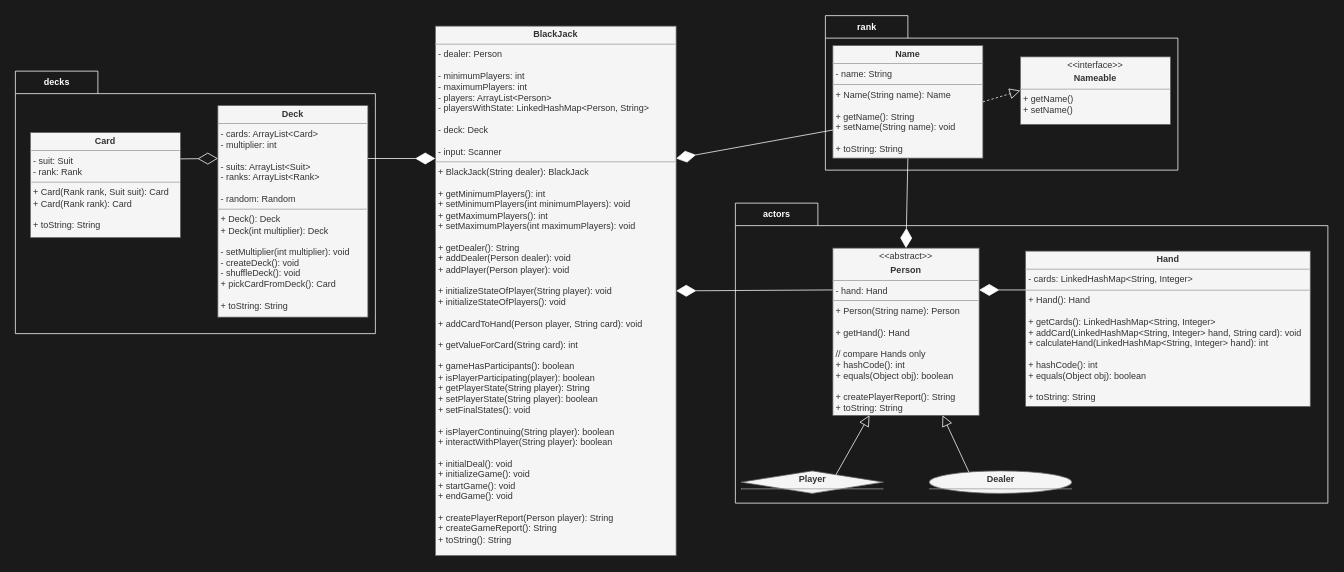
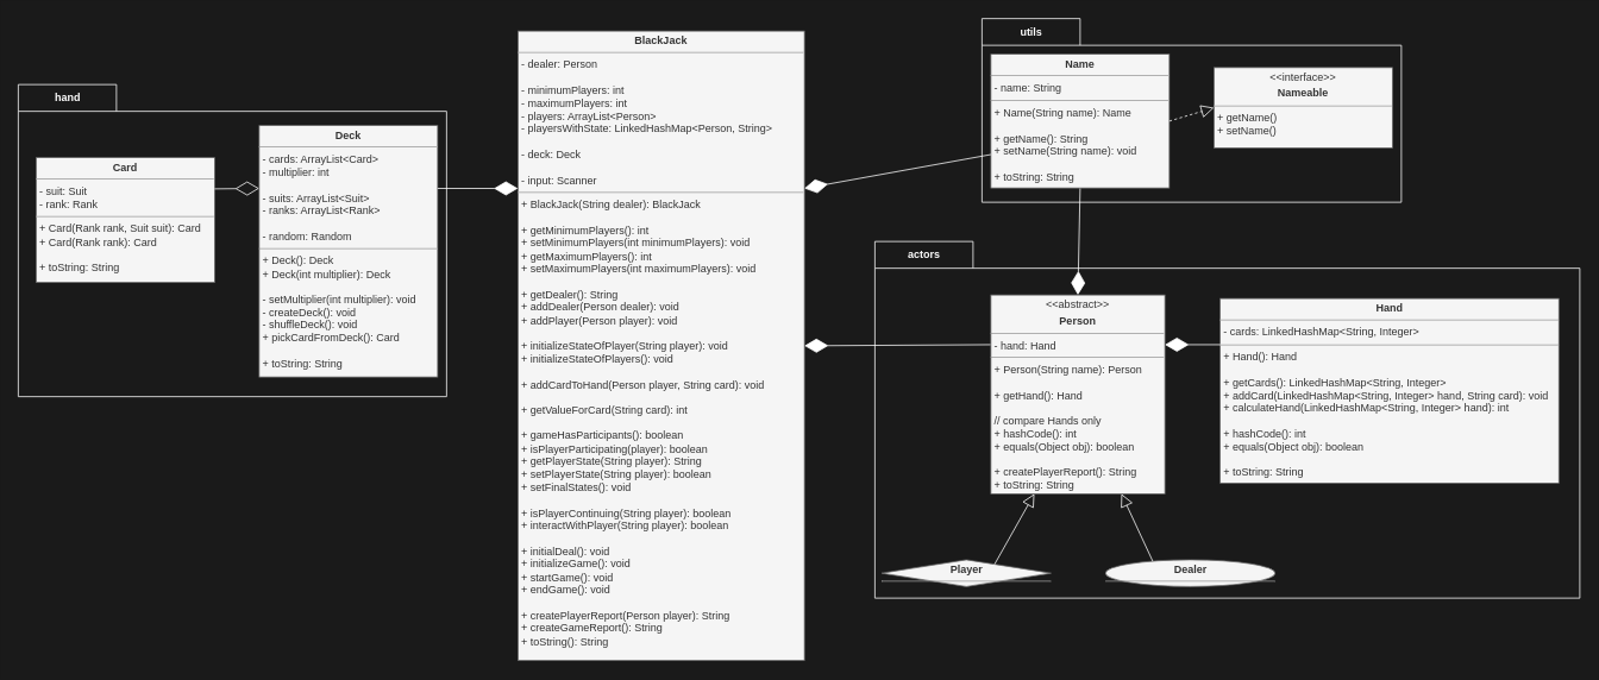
  <mxCell id="0" />
  <mxCell id="1" parent="0" />
  <mxCell id="2" value="&lt;p style=&quot;margin: 0px ; margin-top: 4px ; text-align: center&quot;&gt;&lt;b&gt;BlackJack&lt;/b&gt;&lt;/p&gt;&lt;hr size=&quot;1&quot;&gt;&lt;p style=&quot;margin: 0px ; margin-left: 4px&quot;&gt;&lt;span&gt;- dealer: Person&lt;/span&gt;&lt;br&gt;&lt;/p&gt;&lt;p style=&quot;margin: 0px ; margin-left: 4px&quot;&gt;&lt;br&gt;&lt;/p&gt;&lt;p style=&quot;margin: 0px ; margin-left: 4px&quot;&gt;- minimumPlayers: int&lt;/p&gt;&lt;p style=&quot;margin: 0px ; margin-left: 4px&quot;&gt;- maximumPlayers: int&lt;br&gt;- players: ArrayList&amp;lt;Person&lt;span&gt;&amp;gt;&lt;/span&gt;&lt;/p&gt;&lt;p style=&quot;margin: 0px ; margin-left: 4px&quot;&gt;&lt;span&gt;- playersWithState: LinkedHashMap&amp;lt;Person, String&amp;gt;&lt;/span&gt;&lt;/p&gt;&lt;p style=&quot;margin: 0px ; margin-left: 4px&quot;&gt;&lt;br&gt;&lt;/p&gt;&lt;p style=&quot;margin: 0px ; margin-left: 4px&quot;&gt;&lt;span&gt;- deck: Deck&lt;/span&gt;&lt;br&gt;&lt;/p&gt;&lt;p style=&quot;margin: 0px ; margin-left: 4px&quot;&gt;&lt;br&gt;&lt;/p&gt;&lt;p style=&quot;margin: 0px ; margin-left: 4px&quot;&gt;- input: Scanner&lt;/p&gt;&lt;hr size=&quot;1&quot;&gt;&lt;p style=&quot;margin: 0px ; margin-left: 4px&quot;&gt;+ BlackJack(String dealer): BlackJack&lt;span&gt;&lt;br&gt;&lt;/span&gt;&lt;/p&gt;&lt;p style=&quot;margin: 0px ; margin-left: 4px&quot;&gt;&lt;span&gt;&lt;br&gt;&lt;/span&gt;&lt;/p&gt;&lt;p style=&quot;margin: 0px 0px 0px 4px&quot;&gt;&lt;span&gt;+ getMinimumPlayers(): int&lt;/span&gt;&lt;br&gt;&lt;/p&gt;&lt;p style=&quot;margin: 0px ; margin-left: 4px&quot;&gt;&lt;span&gt;+ setMinimumPlayers(int minimumPlayers): void&lt;/span&gt;&lt;/p&gt;&lt;p style=&quot;margin: 0px 0px 0px 4px&quot;&gt;+ getMaximumPlayers(): int&lt;br&gt;&lt;/p&gt;&lt;p style=&quot;margin: 0px 0px 0px 4px&quot;&gt;&lt;span&gt;+ setMaximumPlayers(int maximumPlayers): void&lt;/span&gt;&lt;br&gt;&lt;/p&gt;&lt;p style=&quot;margin: 0px 0px 0px 4px&quot;&gt;&lt;br&gt;&lt;/p&gt;&lt;p style=&quot;margin: 0px 0px 0px 4px&quot;&gt;+ getDealer(): String&lt;br&gt;&lt;/p&gt;&lt;p style=&quot;margin: 0px 0px 0px 4px&quot;&gt;&lt;span&gt;+ addDealer(Person dealer): void&lt;/span&gt;&lt;br&gt;&lt;/p&gt;&lt;p style=&quot;margin: 0px ; margin-left: 4px&quot;&gt;&lt;span&gt;+ addPlayer(Person player): void&lt;/span&gt;&lt;br&gt;&lt;/p&gt;&lt;div&gt;&lt;br&gt;&lt;/div&gt;&lt;div&gt;&lt;p style=&quot;margin: 0px 0px 0px 4px&quot;&gt;&lt;span&gt;+ initializeStateOfPlayer(String player): void&lt;/span&gt;&lt;/p&gt;&lt;p style=&quot;margin: 0px 0px 0px 4px&quot;&gt;+ initializeStateOfPlayers(): void&lt;/p&gt;&lt;p style=&quot;margin: 0px 0px 0px 4px&quot;&gt;&lt;br&gt;&lt;/p&gt;&lt;/div&gt;&lt;p style=&quot;margin: 0px 0px 0px 4px&quot;&gt;&lt;span&gt;+ addCardToHand(Person player, String card): void&lt;/span&gt;&lt;/p&gt;&lt;p style=&quot;margin: 0px 0px 0px 4px&quot;&gt;&lt;span&gt;&lt;br&gt;&lt;/span&gt;&lt;/p&gt;&lt;p style=&quot;margin: 0px 0px 0px 4px&quot;&gt;&lt;span&gt;+ getValueForCard(String card): int&lt;/span&gt;&lt;br&gt;&lt;/p&gt;&lt;div&gt;&lt;p style=&quot;margin: 0px 0px 0px 4px&quot;&gt;&lt;br&gt;&lt;/p&gt;&lt;/div&gt;&lt;p style=&quot;margin: 0px 0px 0px 4px&quot;&gt;&lt;span&gt;+ gameHasParticipants(): boolean&lt;/span&gt;&lt;br&gt;&lt;/p&gt;&lt;p style=&quot;margin: 0px 0px 0px 4px&quot;&gt;+ isPlayerParticipating(player): boolean&lt;/p&gt;&lt;div&gt;&lt;p style=&quot;margin: 0px 0px 0px 4px&quot;&gt;&lt;span&gt;+ getPlayer&lt;/span&gt;&lt;span&gt;State&lt;/span&gt;&lt;span&gt;(String player): String&lt;/span&gt;&lt;/p&gt;&lt;p style=&quot;margin: 0px 0px 0px 4px&quot;&gt;+ setPlayer&lt;span&gt;State&lt;/span&gt;&lt;span&gt;(String player): boolean&lt;/span&gt;&lt;/p&gt;&lt;p style=&quot;margin: 0px 0px 0px 4px&quot;&gt;&lt;span&gt;+ setFinalStates(): void&lt;/span&gt;&lt;/p&gt;&lt;/div&gt;&lt;div&gt;&lt;br&gt;&lt;/div&gt;&lt;p style=&quot;margin: 0px ; margin-left: 4px&quot;&gt;+ isPlayerContinuing(String player): boolean&lt;/p&gt;&lt;p style=&quot;margin: 0px ; margin-left: 4px&quot;&gt;+ interactWithPlayer(String player): boolean&lt;/p&gt;&lt;p style=&quot;margin: 0px ; margin-left: 4px&quot;&gt;&lt;span&gt;&lt;br&gt;&lt;/span&gt;&lt;/p&gt;&lt;p style=&quot;margin: 0px 0px 0px 4px&quot;&gt;+ initialDeal(): void&lt;/p&gt;&lt;p style=&quot;margin: 0px ; margin-left: 4px&quot;&gt;&lt;span&gt;+ initializeGame(): void&lt;/span&gt;&lt;br&gt;&lt;/p&gt;&lt;p style=&quot;margin: 0px 0px 0px 4px&quot;&gt;+ startGame(): void&lt;/p&gt;&lt;p style=&quot;margin: 0px 0px 0px 4px&quot;&gt;+ endGame(): void&lt;/p&gt;&lt;p style=&quot;margin: 0px 0px 0px 4px&quot;&gt;&lt;br&gt;&lt;/p&gt;&lt;p style=&quot;margin: 0px 0px 0px 4px&quot;&gt;+ createPlayerReport(Person player): String&lt;/p&gt;&lt;p style=&quot;margin: 0px ; margin-left: 4px&quot;&gt;&lt;span&gt;+ createGameReport(): String&lt;/span&gt;&lt;br&gt;&lt;/p&gt;&lt;p style=&quot;margin: 0px ; margin-left: 4px&quot;&gt;&lt;span&gt;+ toString(): String&lt;/span&gt;&lt;br&gt;&lt;/p&gt;" style="verticalAlign=top;align=left;overflow=fill;fontSize=12;fontFamily=Helvetica;html=1;fillColor=#f5f5f5;fontColor=#333333;strokeColor=#666666;" parent="1" vertex="1"><mxGeometry x="580" y="34" width="321" height="706" as="geometry" /></mxCell>
  <mxCell id="3" value="" style="endArrow=diamondThin;endFill=1;endSize=24;html=1;exitX=0;exitY=0.25;exitDx=0;exitDy=0;fontColor=#000000;strokeColor=#FFFFFF;rounded=0;fillColor=#f5f5f5;entryX=1;entryY=0.5;entryDx=0;entryDy=0;" parent="1" source="13" target="2" edge="1"><mxGeometry width="160" relative="1" as="geometry"><mxPoint x="1097" y="104" as="sourcePoint" /><mxPoint x="1025" y="-6" as="targetPoint" /><Array as="points" /></mxGeometry></mxCell>
  <mxCell id="4" value="" style="endArrow=diamondThin;endFill=1;endSize=24;html=1;exitX=0.5;exitY=1;exitDx=0;exitDy=0;fontColor=#000000;strokeColor=#FFFFFF;rounded=0;fillColor=#f5f5f5;entryX=0.5;entryY=0;entryDx=0;entryDy=0;" parent="1" source="6" target="13" edge="1"><mxGeometry width="160" relative="1" as="geometry"><mxPoint x="1105" y="250.5" as="sourcePoint" /><mxPoint x="965" y="250" as="targetPoint" /><Array as="points" /></mxGeometry></mxCell>
- <mxCell id="5" value="&lt;font color=&quot;#ffffff&quot;&gt;rank&lt;/font&gt;" style="shape=folder;fontStyle=1;tabWidth=110;tabHeight=30;tabPosition=left;html=1;boundedLbl=1;labelInHeader=1;container=1;collapsible=0;recursiveResize=0;fillColor=none;fontColor=#333333;strokeColor=#FFFFFF;" parent="1" vertex="1"><mxGeometry x="1100" y="20" width="470" height="206" as="geometry" /></mxCell>
+ <mxCell id="5" value="&lt;font color=&quot;#ffffff&quot;&gt;utils&lt;/font&gt;" style="shape=folder;fontStyle=1;tabWidth=110;tabHeight=30;tabPosition=left;html=1;boundedLbl=1;labelInHeader=1;container=1;collapsible=0;recursiveResize=0;fillColor=none;fontColor=#333333;strokeColor=#FFFFFF;" parent="1" vertex="1"><mxGeometry x="1100" y="20" width="470" height="206" as="geometry" /></mxCell>
  <mxCell id="6" value="&lt;p style=&quot;margin: 0px ; margin-top: 4px ; text-align: center&quot;&gt;&lt;b&gt;Name&lt;/b&gt;&lt;br&gt;&lt;/p&gt;&lt;hr size=&quot;1&quot;&gt;&lt;p style=&quot;margin: 0px ; margin-left: 4px&quot;&gt;- name: String&lt;/p&gt;&lt;hr size=&quot;1&quot;&gt;&lt;p style=&quot;margin: 0px ; margin-left: 4px&quot;&gt;&lt;span&gt;+ Name(String name): Name&lt;/span&gt;&lt;/p&gt;&lt;p style=&quot;margin: 0px ; margin-left: 4px&quot;&gt;&lt;span&gt;&lt;br&gt;&lt;/span&gt;&lt;/p&gt;&lt;p style=&quot;margin: 0px ; margin-left: 4px&quot;&gt;&lt;span&gt;+ getName(): String&lt;/span&gt;&lt;/p&gt;&lt;p style=&quot;margin: 0px ; margin-left: 4px&quot;&gt;&lt;span&gt;+ setName(String name): void&lt;/span&gt;&lt;/p&gt;&lt;p style=&quot;margin: 0px ; margin-left: 4px&quot;&gt;&lt;span&gt;&lt;br&gt;&lt;/span&gt;&lt;/p&gt;&lt;p style=&quot;margin: 0px ; margin-left: 4px&quot;&gt;&lt;span&gt;+ toString: String&lt;/span&gt;&lt;br&gt;&lt;/p&gt;" style="verticalAlign=top;align=left;overflow=fill;fontSize=12;fontFamily=Helvetica;html=1;fillColor=#f5f5f5;fontColor=#333333;strokeColor=#666666;" parent="5" vertex="1"><mxGeometry x="10" y="40" width="200" height="150" as="geometry" /></mxCell>
  <mxCell id="7" value="" style="endArrow=block;dashed=1;endFill=0;endSize=12;html=1;exitX=1;exitY=0.5;exitDx=0;exitDy=0;entryX=0;entryY=0.5;entryDx=0;entryDy=0;fillColor=#f5f5f5;strokeColor=#FFFFFF;" parent="5" source="6" target="8" edge="1"><mxGeometry width="160" relative="1" as="geometry"><mxPoint x="399" y="190" as="sourcePoint" /><mxPoint x="559" y="190" as="targetPoint" /></mxGeometry></mxCell>
  <mxCell id="8" value="&lt;p style=&quot;margin: 0px ; margin-top: 4px ; text-align: center&quot;&gt;&amp;lt;&amp;lt;interface&amp;gt;&amp;gt;&lt;/p&gt;&lt;p style=&quot;margin: 0px ; margin-top: 4px ; text-align: center&quot;&gt;&lt;b&gt;Nameable&lt;/b&gt;&lt;/p&gt;&lt;hr size=&quot;1&quot;&gt;&lt;p style=&quot;margin: 0px ; margin-left: 4px&quot;&gt;&lt;/p&gt;&lt;p style=&quot;margin: 0px ; margin-left: 4px&quot;&gt;&lt;span&gt;+ getName()&lt;/span&gt;&lt;br&gt;&lt;/p&gt;&lt;p style=&quot;margin: 0px ; margin-left: 4px&quot;&gt;&lt;span&gt;+ setName()&lt;/span&gt;&lt;/p&gt;&lt;p style=&quot;margin: 0px ; margin-left: 4px&quot;&gt;&lt;br&gt;&lt;/p&gt;" style="verticalAlign=top;align=left;overflow=fill;fontSize=12;fontFamily=Helvetica;html=1;fillColor=#f5f5f5;fontColor=#333333;strokeColor=#666666;" parent="5" vertex="1"><mxGeometry x="260" y="55" width="200" height="90" as="geometry" /></mxCell>
  <mxCell id="9" value="&lt;font color=&quot;#ffffff&quot;&gt;actors&lt;/font&gt;" style="shape=folder;fontStyle=1;tabWidth=110;tabHeight=30;tabPosition=left;html=1;boundedLbl=1;labelInHeader=1;container=1;collapsible=0;recursiveResize=0;fillColor=none;fontColor=#333333;strokeColor=#FFFFFF;" parent="1" vertex="1"><mxGeometry x="980" y="270" width="790" height="400" as="geometry" /></mxCell>
  <mxCell id="10" value="&lt;p style=&quot;margin: 0px ; margin-top: 4px ; text-align: center&quot;&gt;&lt;b&gt;Player&lt;/b&gt;&lt;/p&gt;&lt;hr size=&quot;1&quot;&gt;&lt;p style=&quot;margin: 0px ; margin-left: 4px&quot;&gt;&lt;/p&gt;&lt;p style=&quot;margin: 0px ; margin-left: 4px&quot;&gt;&lt;br&gt;&lt;/p&gt;" style="rhombus;verticalAlign=top;align=left;overflow=fill;fontSize=12;fontFamily=Helvetica;html=1;fillColor=#f5f5f5;fontColor=#333333;strokeColor=#666666;" parent="9" vertex="1"><mxGeometry x="7.5" y="357" width="190" height="30" as="geometry" /></mxCell>
  <mxCell id="11" value="&lt;p style=&quot;margin: 0px ; margin-top: 4px ; text-align: center&quot;&gt;&lt;b&gt;Hand&lt;/b&gt;&lt;/p&gt;&lt;hr size=&quot;1&quot;&gt;&lt;p style=&quot;margin: 0px ; margin-left: 4px&quot;&gt;&lt;span&gt;- cards: LinkedHashMap&amp;lt;String, Integer&amp;gt;&lt;/span&gt;&lt;br&gt;&lt;/p&gt;&lt;hr size=&quot;1&quot;&gt;&lt;p style=&quot;margin: 0px 0px 0px 4px&quot;&gt;+ Hand(): Hand&lt;/p&gt;&lt;p style=&quot;margin: 0px 0px 0px 4px&quot;&gt;&lt;br&gt;&lt;/p&gt;&lt;p style=&quot;margin: 0px 0px 0px 4px&quot;&gt;+ getCards(): LinkedHashMap&amp;lt;String, Integer&amp;gt;&lt;/p&gt;&lt;p style=&quot;margin: 0px 0px 0px 4px&quot;&gt;+&amp;nbsp;addCard(LinkedHashMap&amp;lt;String, Integer&amp;gt; hand, String card): void&lt;/p&gt;&lt;p style=&quot;margin: 0px 0px 0px 4px&quot;&gt;&lt;span&gt;+ calculateHand(LinkedHashMap&amp;lt;String, Integer&amp;gt; hand): int&lt;/span&gt;&lt;br&gt;&lt;/p&gt;&lt;p style=&quot;margin: 0px 0px 0px 4px&quot;&gt;&lt;br&gt;&lt;/p&gt;&lt;p style=&quot;margin: 0px 0px 0px 4px&quot;&gt;+ hashCode(): int&lt;/p&gt;&lt;p style=&quot;margin: 0px 0px 0px 4px&quot;&gt;+ equals(Object obj): boolean&lt;/p&gt;&lt;p style=&quot;margin: 0px ; margin-left: 4px&quot;&gt;&lt;span&gt;&lt;br&gt;&lt;/span&gt;&lt;/p&gt;&lt;p style=&quot;margin: 0px ; margin-left: 4px&quot;&gt;&lt;span&gt;+ toString: String&lt;/span&gt;&lt;br&gt;&lt;/p&gt;" style="verticalAlign=top;align=left;overflow=fill;fontSize=12;fontFamily=Helvetica;html=1;fillColor=#f5f5f5;fontColor=#333333;strokeColor=#666666;" parent="9" vertex="1"><mxGeometry x="387" y="64" width="379.5" height="207" as="geometry" /></mxCell>
  <mxCell id="12" value="" style="endArrow=diamondThin;endFill=1;endSize=24;html=1;entryX=1;entryY=0.25;entryDx=0;entryDy=0;exitX=0;exitY=0.25;exitDx=0;exitDy=0;strokeColor=#FFFFFF;rounded=0;fillColor=#f5f5f5;" parent="9" source="11" target="13" edge="1"><mxGeometry width="160" relative="1" as="geometry"><mxPoint x="-70.5" y="-96" as="sourcePoint" /><mxPoint x="377.5" y="116.5" as="targetPoint" /><Array as="points" /></mxGeometry></mxCell>
  <mxCell id="13" value="&lt;p style=&quot;margin: 0px ; margin-top: 4px ; text-align: center&quot;&gt;&amp;lt;&amp;lt;abstract&amp;gt;&amp;gt;&lt;/p&gt;&lt;p style=&quot;margin: 0px ; margin-top: 4px ; text-align: center&quot;&gt;&lt;b&gt;Person&lt;/b&gt;&lt;/p&gt;&lt;hr size=&quot;1&quot;&gt;&lt;p style=&quot;margin: 0px ; margin-left: 4px&quot;&gt;&lt;span&gt;- hand: Hand&lt;/span&gt;&lt;br&gt;&lt;/p&gt;&lt;hr size=&quot;1&quot;&gt;&lt;p style=&quot;margin: 0px ; margin-left: 4px&quot;&gt;&lt;span&gt;+ Person(String name): Person&lt;/span&gt;&lt;/p&gt;&lt;p style=&quot;margin: 0px ; margin-left: 4px&quot;&gt;&lt;span&gt;&lt;br&gt;&lt;/span&gt;&lt;/p&gt;&lt;p style=&quot;margin: 0px ; margin-left: 4px&quot;&gt;&lt;span&gt;+ getHand(): Hand&lt;/span&gt;&lt;/p&gt;&lt;p style=&quot;margin: 0px ; margin-left: 4px&quot;&gt;&lt;span&gt;&amp;nbsp;&lt;/span&gt;&lt;br&gt;&lt;/p&gt;&lt;p style=&quot;margin: 0px ; margin-left: 4px&quot;&gt;&lt;span&gt;// compare Hands only&lt;/span&gt;&lt;/p&gt;&lt;p style=&quot;margin: 0px 0px 0px 4px&quot;&gt;+ hashCode(): int&lt;/p&gt;&lt;p style=&quot;margin: 0px 0px 0px 4px&quot;&gt;+ equals(Object obj): boolean&lt;/p&gt;&lt;div&gt;&lt;br&gt;&lt;/div&gt;&lt;p style=&quot;margin: 0px 0px 0px 4px&quot;&gt;+ createPlayerReport(): String&lt;/p&gt;&lt;p style=&quot;margin: 0px ; margin-left: 4px&quot;&gt;&lt;span&gt;+ toString: String&lt;/span&gt;&lt;br&gt;&lt;/p&gt;" style="verticalAlign=top;align=left;overflow=fill;fontSize=12;fontFamily=Helvetica;html=1;fillColor=#f5f5f5;fontColor=#333333;strokeColor=#666666;" parent="9" vertex="1"><mxGeometry x="130" y="60" width="195" height="223" as="geometry" /></mxCell>
  <mxCell id="14" value="&lt;p style=&quot;margin: 0px ; margin-top: 4px ; text-align: center&quot;&gt;&lt;b&gt;Dealer&lt;/b&gt;&lt;/p&gt;&lt;hr size=&quot;1&quot;&gt;&lt;p style=&quot;margin: 0px ; margin-left: 4px&quot;&gt;&lt;br&gt;&lt;/p&gt;" style="ellipse;verticalAlign=top;align=left;overflow=fill;fontSize=12;fontFamily=Helvetica;html=1;fillColor=#f5f5f5;fontColor=#333333;strokeColor=#666666;" parent="9" vertex="1"><mxGeometry x="258.5" y="357" width="190" height="30" as="geometry" /></mxCell>
  <mxCell id="15" value="" style="endArrow=block;endFill=0;endSize=12;html=1;exitX=0.75;exitY=0;exitDx=0;exitDy=0;entryX=0.25;entryY=1;entryDx=0;entryDy=0;fillColor=#f5f5f5;strokeColor=#FFFFFF;" parent="9" source="10" target="13" edge="1"><mxGeometry width="160" relative="1" as="geometry"><mxPoint x="282.5" y="-146.5" as="sourcePoint" /><mxPoint x="362.5" y="-146" as="targetPoint" /></mxGeometry></mxCell>
  <mxCell id="16" value="" style="endArrow=block;endFill=0;endSize=12;html=1;exitX=0.25;exitY=0;exitDx=0;exitDy=0;entryX=0.75;entryY=1;entryDx=0;entryDy=0;fillColor=#f5f5f5;strokeColor=#FFFFFF;" parent="9" source="14" target="13" edge="1"><mxGeometry width="160" relative="1" as="geometry"><mxPoint x="115" y="396" as="sourcePoint" /><mxPoint x="132.5" y="344.0" as="targetPoint" /></mxGeometry></mxCell>
  <mxCell id="17" value="" style="endArrow=diamondThin;endFill=1;endSize=24;html=1;exitX=0;exitY=0.75;exitDx=0;exitDy=0;fontColor=#000000;strokeColor=#FFFFFF;rounded=0;fillColor=#f5f5f5;entryX=1;entryY=0.25;entryDx=0;entryDy=0;" parent="1" source="6" target="2" edge="1"><mxGeometry width="160" relative="1" as="geometry"><mxPoint x="1300" y="-106" as="sourcePoint" /><mxPoint x="881" y="-206" as="targetPoint" /><Array as="points" /></mxGeometry></mxCell>
- <mxCell id="18" value="&lt;font color=&quot;#ffffff&quot;&gt;decks&lt;/font&gt;" style="shape=folder;fontStyle=1;tabWidth=110;tabHeight=30;tabPosition=left;html=1;boundedLbl=1;labelInHeader=1;container=1;collapsible=0;recursiveResize=0;fillColor=none;fontColor=#333333;strokeColor=#FFFFFF;" vertex="1" parent="1"><mxGeometry x="20" y="94" width="480" height="350" as="geometry" /></mxCell>
+ <mxCell id="18" value="&lt;font color=&quot;#ffffff&quot;&gt;hand&lt;/font&gt;" style="shape=folder;fontStyle=1;tabWidth=110;tabHeight=30;tabPosition=left;html=1;boundedLbl=1;labelInHeader=1;container=1;collapsible=0;recursiveResize=0;fillColor=none;fontColor=#333333;strokeColor=#FFFFFF;" vertex="1" parent="1"><mxGeometry x="20" y="94" width="480" height="350" as="geometry" /></mxCell>
  <mxCell id="19" value="&lt;p style=&quot;margin: 0px ; margin-top: 4px ; text-align: center&quot;&gt;&lt;b&gt;Deck&lt;/b&gt;&lt;br&gt;&lt;/p&gt;&lt;hr size=&quot;1&quot;&gt;&lt;p style=&quot;margin: 0px ; margin-left: 4px&quot;&gt;- cards: ArrayList&amp;lt;Card&amp;gt;&lt;/p&gt;&lt;p style=&quot;margin: 0px ; margin-left: 4px&quot;&gt;- multiplier: int&lt;/p&gt;&lt;p style=&quot;margin: 0px ; margin-left: 4px&quot;&gt;&lt;br&gt;&lt;/p&gt;&lt;p style=&quot;margin: 0px 0px 0px 4px&quot;&gt;- suits: ArrayList&amp;lt;Suit&amp;gt;&lt;/p&gt;&lt;p style=&quot;margin: 0px 0px 0px 4px&quot;&gt;- ranks: ArrayList&amp;lt;Rank&amp;gt;&lt;/p&gt;&lt;p style=&quot;margin: 0px 0px 0px 4px&quot;&gt;&lt;br&gt;&lt;/p&gt;&lt;p style=&quot;margin: 0px 0px 0px 4px&quot;&gt;- random: Random&lt;/p&gt;&lt;hr size=&quot;1&quot;&gt;&lt;p style=&quot;margin: 0px 0px 0px 4px&quot;&gt;+ Deck(): Deck&lt;/p&gt;&lt;p style=&quot;margin: 0px 0px 0px 4px&quot;&gt;+ Deck(int multiplier): Deck&lt;br&gt;&lt;/p&gt;&lt;p style=&quot;margin: 0px 0px 0px 4px&quot;&gt;&lt;br&gt;&lt;/p&gt;&lt;p style=&quot;margin: 0px 0px 0px 4px&quot;&gt;- setMultiplier(int multiplier): void&lt;/p&gt;&lt;p style=&quot;margin: 0px 0px 0px 4px&quot;&gt;- createDeck(): void&lt;br&gt;&lt;/p&gt;&lt;p style=&quot;margin: 0px 0px 0px 4px&quot;&gt;- shuffleDeck(): void&lt;/p&gt;&lt;p style=&quot;margin: 0px 0px 0px 4px&quot;&gt;+ pickCardFromDeck(): Card&lt;/p&gt;&lt;div&gt;&lt;br&gt;&lt;/div&gt;&lt;p style=&quot;margin: 0px ; margin-left: 4px&quot;&gt;&lt;span&gt;+ toString: String&lt;/span&gt;&lt;br&gt;&lt;/p&gt;" style="verticalAlign=top;align=left;overflow=fill;fontSize=12;fontFamily=Helvetica;html=1;fillColor=#f5f5f5;fontColor=#333333;strokeColor=#666666;" vertex="1" parent="18"><mxGeometry x="270" y="46" width="200" height="282" as="geometry" /></mxCell>
  <mxCell id="20" value="&lt;p style=&quot;margin: 0px ; margin-top: 4px ; text-align: center&quot;&gt;&lt;b&gt;Card&lt;/b&gt;&lt;br&gt;&lt;/p&gt;&lt;hr size=&quot;1&quot;&gt;&lt;p style=&quot;margin: 0px ; margin-left: 4px&quot;&gt;- suit: Suit&lt;/p&gt;&lt;p style=&quot;margin: 0px ; margin-left: 4px&quot;&gt;- rank: Rank&lt;/p&gt;&lt;hr size=&quot;1&quot;&gt;&lt;p style=&quot;margin: 0px 0px 0px 4px&quot;&gt;+ Card(Rank rank, Suit suit): Card&lt;/p&gt;&lt;p style=&quot;margin: 0px 0px 0px 4px&quot;&gt;+ Card(Rank rank): Card&lt;/p&gt;&lt;p style=&quot;margin: 0px 0px 0px 4px&quot;&gt;&lt;br&gt;&lt;/p&gt;&lt;p style=&quot;margin: 0px 0px 0px 4px&quot;&gt;&lt;span&gt;+ toString: String&lt;/span&gt;&lt;br&gt;&lt;/p&gt;" style="verticalAlign=top;align=left;overflow=fill;fontSize=12;fontFamily=Helvetica;html=1;fillColor=#f5f5f5;fontColor=#333333;strokeColor=#666666;" vertex="1" parent="18"><mxGeometry x="20" y="82" width="200" height="140" as="geometry" /></mxCell>
  <mxCell id="21" value="" style="endArrow=diamondThin;endFill=0;endSize=24;html=1;fontColor=#000000;strokeColor=#FFFFFF;rounded=0;fillColor=#f5f5f5;entryX=0;entryY=0.25;entryDx=0;entryDy=0;exitX=1;exitY=0.25;exitDx=0;exitDy=0;" edge="1" parent="18" source="20" target="19"><mxGeometry width="160" relative="1" as="geometry"><mxPoint x="230.0" y="151" as="sourcePoint" /><mxPoint x="340.0" y="206" as="targetPoint" /><Array as="points" /></mxGeometry></mxCell>
  <mxCell id="22" value="" style="endArrow=diamondThin;endFill=1;endSize=24;html=1;fontColor=#000000;strokeColor=#FFFFFF;rounded=0;fillColor=#f5f5f5;exitX=1;exitY=0.25;exitDx=0;exitDy=0;entryX=0;entryY=0.25;entryDx=0;entryDy=0;" edge="1" parent="1" source="19" target="2"><mxGeometry width="160" relative="1" as="geometry"><mxPoint x="410" y="74" as="sourcePoint" /><mxPoint x="580" y="204.5" as="targetPoint" /><Array as="points" /></mxGeometry></mxCell>
